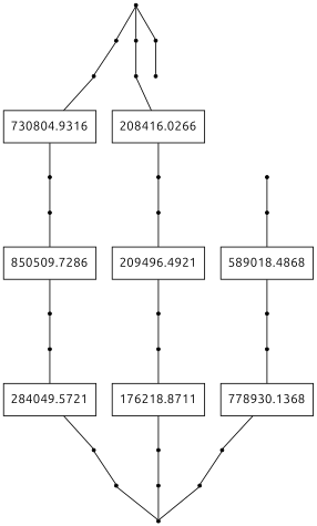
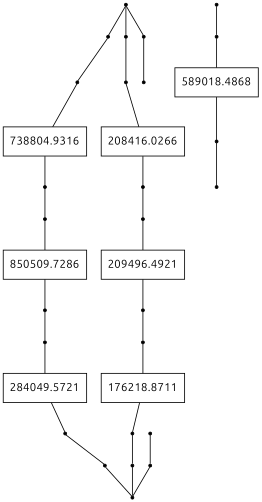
  graph {
    fontname=Ubuntu
    node [fontname=Ubuntu shape=point]
    edge [fontname=Ubuntu]
    start_22069592
    start_1160003871
    start_1884122755
    start_897074030
    start_1075738627
    start_1134612201
    start_1885996206
-   n8 [label=730804.9316 shape=record]
+   n8 [label=738804.9316 shape=record]
    end_1160003871
    end_22069592
    end_1075738627
    start_282828951
    n13 [label=850509.7286 shape=record]
    end_282828951
    start_394721749
    n16 [label=284049.5721 shape=record]
    end_394721749
    n18 [label=208416.0266 shape=record]
    end_1884122755
    end_1134612201
    start_246550802
    n22 [label=209496.4921 shape=record]
    end_246550802
    start_786041152
    n25 [label=176218.8711 shape=record]
    end_786041152
    end_897074030
    end_1885996206
    start_1859039536
    n30 [label=589018.4868 shape=record]
    end_1859039536
    start_278934944
-   n33 [label=778930.1368 shape=record]
    end_278934944
    start_22069592 -- start_1160003871
    start_22069592 -- start_1884122755
    start_22069592 -- start_897074030
    start_1160003871 -- start_1075738627
    start_1884122755 -- start_1134612201
    start_897074030 -- start_1885996206
    start_1075738627 -- n8
    start_1134612201 -- n18
    n8 -- end_1075738627
    end_1160003871 -- end_22069592
    end_1075738627 -- start_282828951
    start_282828951 -- n13
    n13 -- end_282828951
    end_282828951 -- start_394721749
    start_394721749 -- n16
    n16 -- end_394721749
    end_394721749 -- end_1160003871
    n18 -- end_1134612201
    end_1884122755 -- end_22069592
    end_1134612201 -- start_246550802
    start_246550802 -- n22
    n22 -- end_246550802
    end_246550802 -- start_786041152
    start_786041152 -- n25
    n25 -- end_786041152
    end_786041152 -- end_1884122755
    end_897074030 -- end_22069592
    end_1885996206 -- start_1859039536
    start_1859039536 -- n30
    n30 -- end_1859039536
    end_1859039536 -- start_278934944
-   start_278934944 -- n33
-   n33 -- end_278934944
    end_278934944 -- end_897074030
  }
